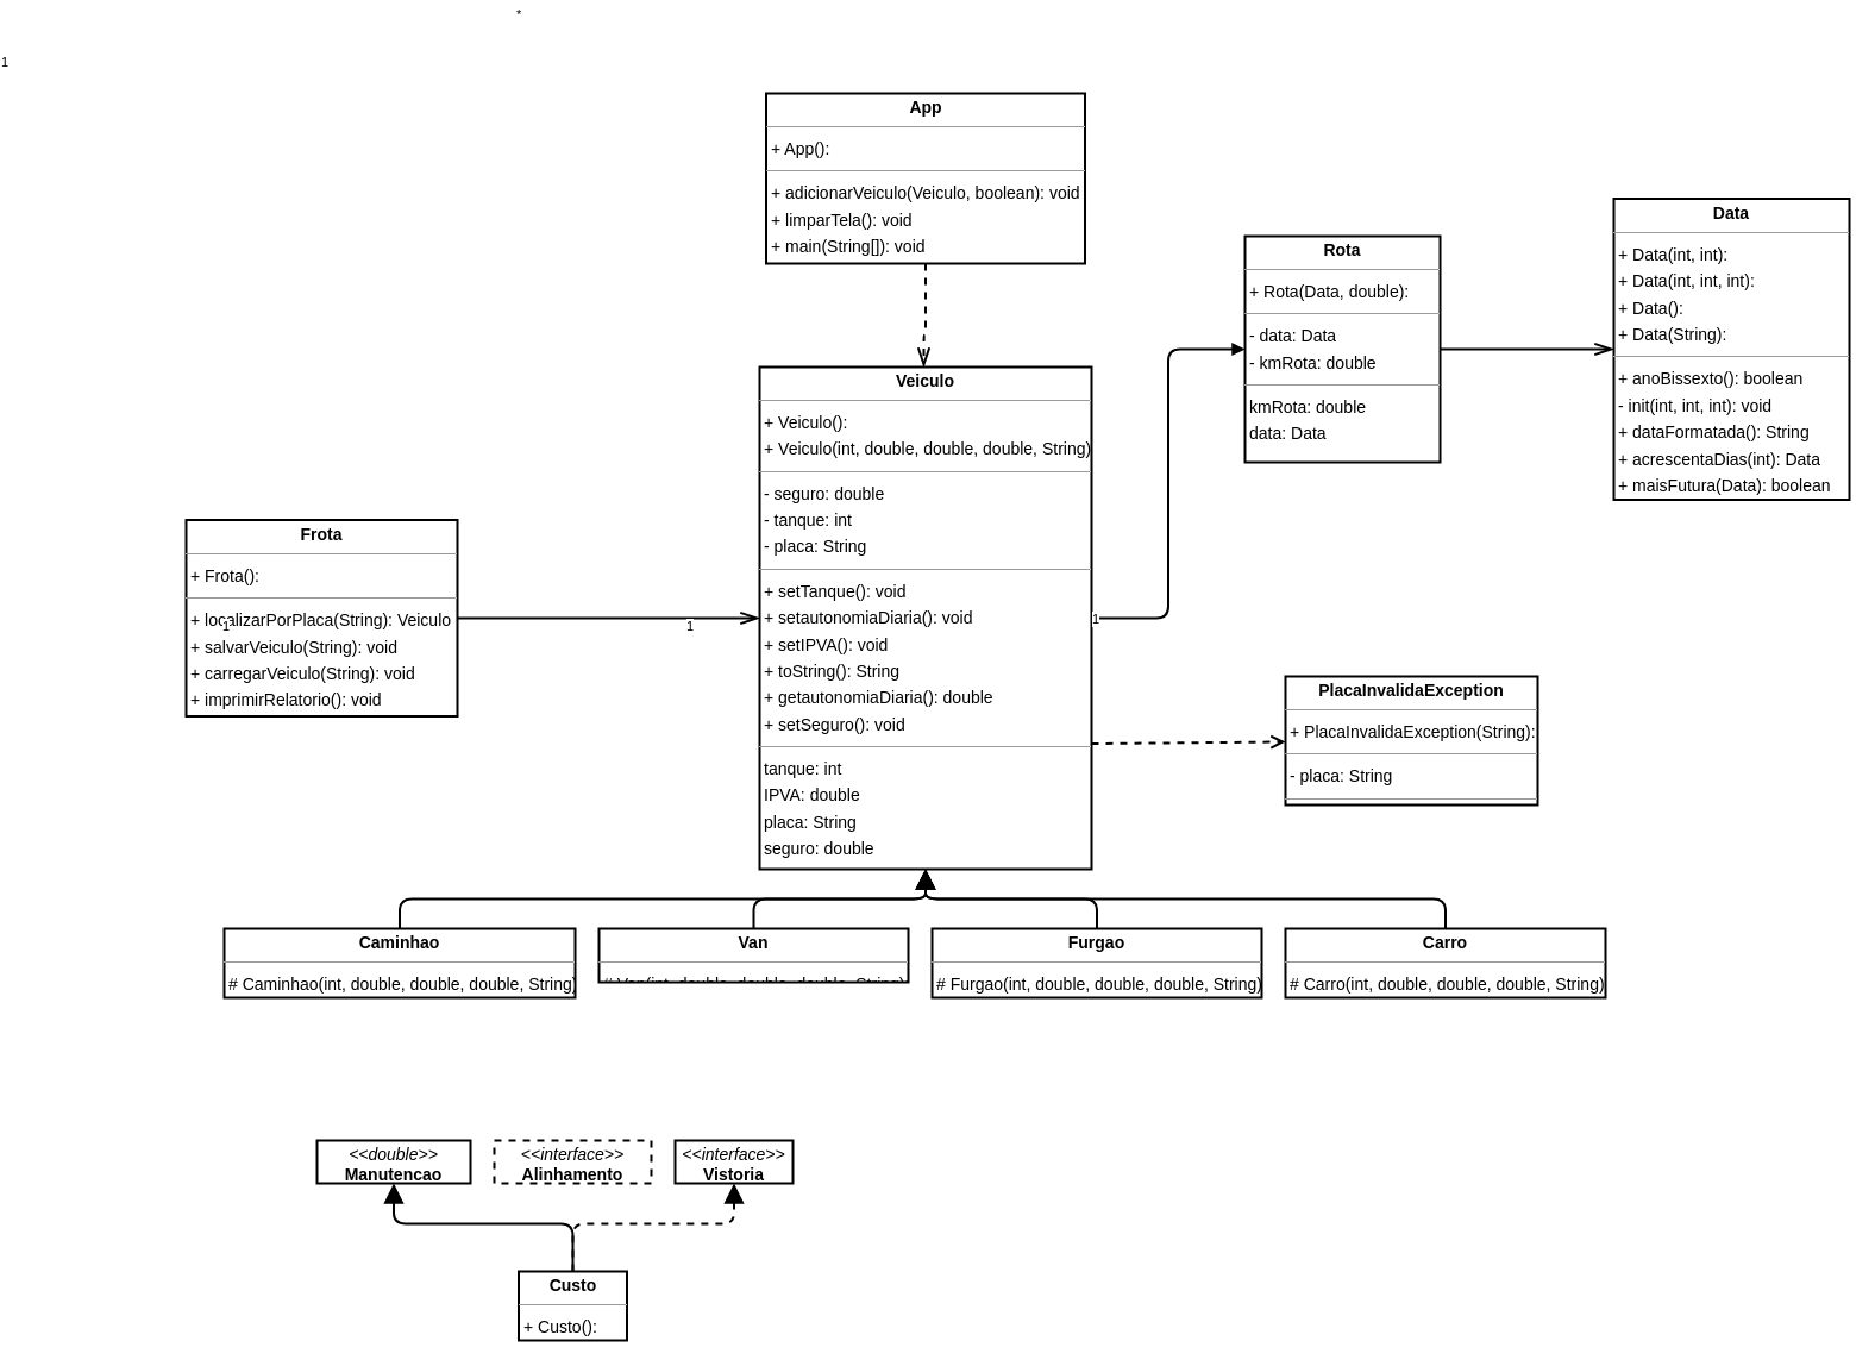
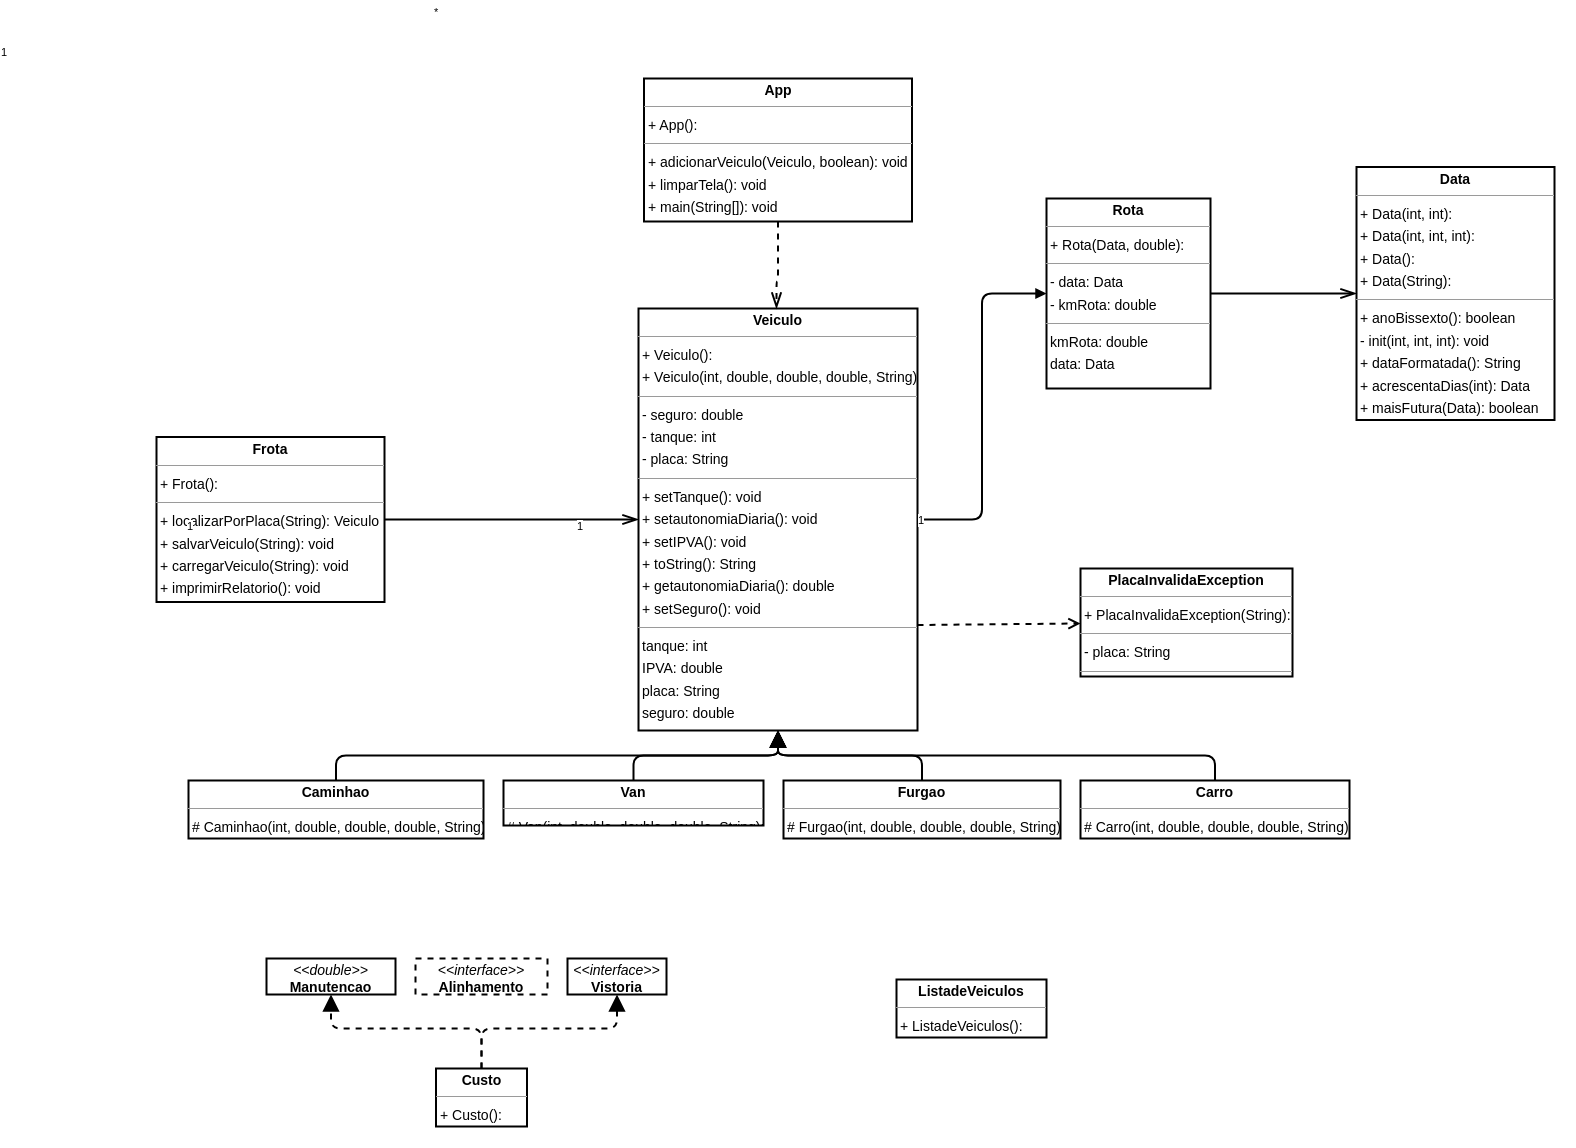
  <mxCell id="0" />
  <mxCell id="1" parent="0" />
  <mxCell id="2" value="&lt;p style=&quot;margin:0px;margin-top:4px;text-align:center;&quot;&gt;&lt;i&gt;&amp;lt;&amp;lt;interface&amp;gt;&amp;gt;&lt;/i&gt;&lt;br&gt;&lt;b&gt;Alinhamento&lt;/b&gt;&lt;/p&gt;&lt;hr size=&quot;1&quot;&gt;" style="verticalAlign=middle;align=left;overflow=fill;fontSize=14;fontFamily=Helvetica;html=1;shadow=0;comic=0;labelBackgroundColor=none;strokeWidth=2;textDirection=ltr;spacing=1;dashed=1;" parent="1" vertex="1"><mxGeometry x="279" y="900" width="132" height="36" as="geometry" /></mxCell>
  <mxCell id="3" value="&lt;p style=&quot;margin:0px;margin-top:4px;text-align:center;&quot;&gt;&lt;b&gt;App&lt;/b&gt;&lt;/p&gt;&lt;hr size=&quot;1&quot;/&gt;&lt;p style=&quot;margin:0 0 0 4px;line-height:1.6;&quot;&gt;+ App(): &lt;/p&gt;&lt;hr size=&quot;1&quot;/&gt;&lt;p style=&quot;margin:0 0 0 4px;line-height:1.6;&quot;&gt;+ adicionarVeiculo(Veiculo, boolean): void&lt;br/&gt;+ limparTela(): void&lt;br/&gt;+ main(String[]): void&lt;br/&gt;+ printMenu(): void&lt;/p&gt;" style="verticalAlign=middle;align=left;overflow=fill;fontSize=14;fontFamily=Helvetica;html=1;shadow=0;comic=0;labelBackgroundColor=none;strokeWidth=2;textDirection=ltr;spacing=1;" parent="1" vertex="1"><mxGeometry x="507.5" y="20" width="268" height="143" as="geometry" /></mxCell>
  <mxCell id="4" value="&lt;p style=&quot;margin:0px;margin-top:4px;text-align:center;&quot;&gt;&lt;b&gt;Caminhao&lt;/b&gt;&lt;/p&gt;&lt;hr size=&quot;1&quot;/&gt;&lt;p style=&quot;margin:0 0 0 4px;line-height:1.6;&quot;&gt;# Caminhao(int, double, double, double, String): &lt;/p&gt;" style="verticalAlign=middle;align=left;overflow=fill;fontSize=14;fontFamily=Helvetica;html=1;shadow=0;comic=0;labelBackgroundColor=none;strokeWidth=2;textDirection=ltr;spacing=1;" parent="1" vertex="1"><mxGeometry x="52" y="722" width="295" height="58" as="geometry" /></mxCell>
  <mxCell id="5" value="&lt;p style=&quot;margin:0px;margin-top:4px;text-align:center;&quot;&gt;&lt;b&gt;Carro&lt;/b&gt;&lt;/p&gt;&lt;hr size=&quot;1&quot;/&gt;&lt;p style=&quot;margin:0 0 0 4px;line-height:1.6;&quot;&gt;# Carro(int, double, double, double, String): &lt;/p&gt;" style="verticalAlign=middle;align=left;overflow=fill;fontSize=14;fontFamily=Helvetica;html=1;shadow=0;comic=0;labelBackgroundColor=none;strokeWidth=2;textDirection=ltr;spacing=1;" parent="1" vertex="1"><mxGeometry x="944" y="722" width="269" height="58" as="geometry" /></mxCell>
  <mxCell id="6" value="&lt;p style=&quot;margin:0px;margin-top:4px;text-align:center;&quot;&gt;&lt;b&gt;Custo&lt;/b&gt;&lt;/p&gt;&lt;hr size=&quot;1&quot;&gt;&lt;p style=&quot;margin:0 0 0 4px;line-height:1.6;&quot;&gt;+ Custo(): &lt;/p&gt;" style="verticalAlign=middle;align=left;overflow=fill;fontSize=14;fontFamily=Helvetica;html=1;shadow=0;comic=0;labelBackgroundColor=none;strokeWidth=2;textDirection=ltr;spacing=1;" parent="1" vertex="1"><mxGeometry x="299.5" y="1010" width="91" height="58" as="geometry" /></mxCell>
  <mxCell id="7" value="&lt;p style=&quot;margin:0px;margin-top:4px;text-align:center;&quot;&gt;&lt;b&gt;Data&lt;/b&gt;&lt;/p&gt;&lt;hr size=&quot;1&quot;/&gt;&lt;p style=&quot;margin:0 0 0 4px;line-height:1.6;&quot;&gt;+ Data(int, int): &lt;br/&gt;+ Data(int, int, int): &lt;br/&gt;+ Data(): &lt;br/&gt;+ Data(String): &lt;/p&gt;&lt;hr size=&quot;1&quot;/&gt;&lt;p style=&quot;margin:0 0 0 4px;line-height:1.6;&quot;&gt;+ anoBissexto(): boolean&lt;br/&gt;- init(int, int, int): void&lt;br/&gt;+ dataFormatada(): String&lt;br/&gt;+ acrescentaDias(int): Data&lt;br/&gt;+ maisFutura(Data): boolean&lt;br/&gt;- dataValida(): Boolean&lt;/p&gt;" style="verticalAlign=middle;align=left;overflow=fill;fontSize=14;fontFamily=Helvetica;html=1;shadow=0;comic=0;labelBackgroundColor=none;strokeWidth=2;textDirection=ltr;spacing=1;" parent="1" vertex="1"><mxGeometry x="1220" y="108.5" width="198" height="253" as="geometry" /></mxCell>
  <mxCell id="8" value="&lt;p style=&quot;margin:0px;margin-top:4px;text-align:center;&quot;&gt;&lt;b&gt;Frota&lt;/b&gt;&lt;/p&gt;&lt;hr size=&quot;1&quot;/&gt;&lt;p style=&quot;margin:0 0 0 4px;line-height:1.6;&quot;&gt;+ Frota(): &lt;/p&gt;&lt;hr size=&quot;1&quot;/&gt;&lt;p style=&quot;margin:0 0 0 4px;line-height:1.6;&quot;&gt;+ localizarPorPlaca(String): Veiculo&lt;br/&gt;+ salvarVeiculo(String): void&lt;br/&gt;+ carregarVeiculo(String): void&lt;br/&gt;+ imprimirRelatorio(): void&lt;br/&gt;+ addVeiculo(): void&lt;/p&gt;" style="verticalAlign=middle;align=left;overflow=fill;fontSize=14;fontFamily=Helvetica;html=1;shadow=0;comic=0;labelBackgroundColor=none;strokeWidth=2;textDirection=ltr;spacing=1;" parent="1" vertex="1"><mxGeometry x="20" y="378.5" width="228" height="165" as="geometry" /></mxCell>
  <mxCell id="9" value="&lt;p style=&quot;margin:0px;margin-top:4px;text-align:center;&quot;&gt;&lt;b&gt;Furgao&lt;/b&gt;&lt;/p&gt;&lt;hr size=&quot;1&quot;/&gt;&lt;p style=&quot;margin:0 0 0 4px;line-height:1.6;&quot;&gt;# Furgao(int, double, double, double, String): &lt;/p&gt;" style="verticalAlign=middle;align=left;overflow=fill;fontSize=14;fontFamily=Helvetica;html=1;shadow=0;comic=0;labelBackgroundColor=none;strokeWidth=2;textDirection=ltr;spacing=1;" parent="1" vertex="1"><mxGeometry x="647" y="722" width="277" height="58" as="geometry" /></mxCell>
+ <mxCell id="10" value="&lt;p style=&quot;margin:0px;margin-top:4px;text-align:center;&quot;&gt;&lt;b&gt;ListadeVeiculos&lt;/b&gt;&lt;/p&gt;&lt;hr size=&quot;1&quot;/&gt;&lt;p style=&quot;margin:0 0 0 4px;line-height:1.6;&quot;&gt;+ ListadeVeiculos(): &lt;/p&gt;" style="verticalAlign=middle;align=left;overflow=fill;fontSize=14;fontFamily=Helvetica;html=1;shadow=0;comic=0;labelBackgroundColor=none;strokeWidth=2;textDirection=ltr;spacing=1;" parent="1" vertex="1"><mxGeometry x="760" y="921" width="150" height="58" as="geometry" /></mxCell>
  <mxCell id="11" value="&lt;p style=&quot;margin:0px;margin-top:4px;text-align:center;&quot;&gt;&lt;i&gt;&amp;lt;&amp;lt;double&amp;gt;&amp;gt;&lt;/i&gt;&lt;br&gt;&lt;b&gt;Manutencao&lt;/b&gt;&lt;/p&gt;&lt;hr size=&quot;1&quot;&gt;" style="verticalAlign=middle;align=left;overflow=fill;fontSize=14;fontFamily=Helvetica;html=1;shadow=0;comic=0;labelBackgroundColor=none;strokeWidth=2;textDirection=ltr;spacing=1;" parent="1" vertex="1"><mxGeometry x="130" y="900" width="129" height="36" as="geometry" /></mxCell>
  <mxCell id="12" value="&lt;p style=&quot;margin:0px;margin-top:4px;text-align:center;&quot;&gt;&lt;b&gt;PlacaInvalidaException&lt;/b&gt;&lt;/p&gt;&lt;hr size=&quot;1&quot;/&gt;&lt;p style=&quot;margin:0 0 0 4px;line-height:1.6;&quot;&gt;+ PlacaInvalidaException(String): &lt;/p&gt;&lt;hr size=&quot;1&quot;/&gt;&lt;p style=&quot;margin:0 0 0 4px;line-height:1.6;&quot;&gt;- placa: String&lt;/p&gt;&lt;hr size=&quot;1&quot;/&gt;&lt;p style=&quot;margin:0 0 0 4px;line-height:1.6;&quot;&gt; placa: String&lt;/p&gt;" style="verticalAlign=middle;align=left;overflow=fill;fontSize=14;fontFamily=Helvetica;html=1;shadow=0;comic=0;labelBackgroundColor=none;strokeWidth=2;textDirection=ltr;spacing=1;" parent="1" vertex="1"><mxGeometry x="944" y="510" width="212" height="108" as="geometry" /></mxCell>
  <mxCell id="13" value="&lt;p style=&quot;margin:0px;margin-top:4px;text-align:center;&quot;&gt;&lt;b&gt;Rota&lt;/b&gt;&lt;/p&gt;&lt;hr size=&quot;1&quot;/&gt;&lt;p style=&quot;margin:0 0 0 4px;line-height:1.6;&quot;&gt;+ Rota(Data, double): &lt;/p&gt;&lt;hr size=&quot;1&quot;/&gt;&lt;p style=&quot;margin:0 0 0 4px;line-height:1.6;&quot;&gt;- data: Data&lt;br/&gt;- kmRota: double&lt;/p&gt;&lt;hr size=&quot;1&quot;/&gt;&lt;p style=&quot;margin:0 0 0 4px;line-height:1.6;&quot;&gt; kmRota: double&lt;br/&gt; data: Data&lt;/p&gt;" style="verticalAlign=middle;align=left;overflow=fill;fontSize=14;fontFamily=Helvetica;html=1;shadow=0;comic=0;labelBackgroundColor=none;strokeWidth=2;textDirection=ltr;spacing=1;" parent="1" vertex="1"><mxGeometry x="910" y="140" width="164" height="190" as="geometry" /></mxCell>
  <mxCell id="14" value="&lt;p style=&quot;margin:0px;margin-top:4px;text-align:center;&quot;&gt;&lt;b&gt;Van&lt;/b&gt;&lt;/p&gt;&lt;hr size=&quot;1&quot;/&gt;&lt;p style=&quot;margin:0 0 0 4px;line-height:1.6;&quot;&gt;# Van(int, double, double, double, String): &lt;/p&gt;" style="verticalAlign=middle;align=left;overflow=fill;fontSize=14;fontFamily=Helvetica;html=1;shadow=0;comic=0;labelBackgroundColor=none;strokeWidth=2;textDirection=ltr;spacing=1;" parent="1" vertex="1"><mxGeometry x="367" y="722" width="260" height="45" as="geometry" /></mxCell>
  <mxCell id="15" value="&lt;p style=&quot;margin:0px;margin-top:4px;text-align:center;&quot;&gt;&lt;b&gt;Veiculo&lt;/b&gt;&lt;/p&gt;&lt;hr size=&quot;1&quot;/&gt;&lt;p style=&quot;margin:0 0 0 4px;line-height:1.6;&quot;&gt;+ Veiculo(): &lt;br/&gt;+ Veiculo(int, double, double, double, String): &lt;/p&gt;&lt;hr size=&quot;1&quot;/&gt;&lt;p style=&quot;margin:0 0 0 4px;line-height:1.6;&quot;&gt;- seguro: double&lt;br/&gt;- tanque: int&lt;br/&gt;- placa: String&lt;/p&gt;&lt;hr size=&quot;1&quot;/&gt;&lt;p style=&quot;margin:0 0 0 4px;line-height:1.6;&quot;&gt;+ setTanque(): void&lt;br/&gt;+ setautonomiaDiaria(): void&lt;br/&gt;+ setIPVA(): void&lt;br/&gt;+ toString(): String&lt;br/&gt;+ getautonomiaDiaria(): double&lt;br/&gt;+ setSeguro(): void&lt;/p&gt;&lt;hr size=&quot;1&quot;/&gt;&lt;p style=&quot;margin:0 0 0 4px;line-height:1.6;&quot;&gt; tanque: int&lt;br/&gt; IPVA: double&lt;br/&gt; placa: String&lt;br/&gt; seguro: double&lt;/p&gt;" style="verticalAlign=middle;align=left;overflow=fill;fontSize=14;fontFamily=Helvetica;html=1;shadow=0;comic=0;labelBackgroundColor=none;strokeWidth=2;textDirection=ltr;spacing=1;" parent="1" vertex="1"><mxGeometry x="502" y="250" width="279" height="422" as="geometry" /></mxCell>
  <mxCell id="16" value="&lt;p style=&quot;margin:0px;margin-top:4px;text-align:center;&quot;&gt;&lt;i&gt;&amp;lt;&amp;lt;interface&amp;gt;&amp;gt;&lt;/i&gt;&lt;br&gt;&lt;b&gt;Vistoria&lt;/b&gt;&lt;/p&gt;&lt;hr size=&quot;1&quot;&gt;" style="verticalAlign=middle;align=left;overflow=fill;fontSize=14;fontFamily=Helvetica;html=1;shadow=0;comic=0;labelBackgroundColor=none;strokeWidth=2;textDirection=ltr;spacing=1;" parent="1" vertex="1"><mxGeometry x="431" y="900" width="99" height="36" as="geometry" /></mxCell>
  <mxCell id="17" value="" style="html=1;edgeStyle=orthogonalEdgeStyle;dashed=1;startArrow=none;endArrow=openThin;endSize=12;strokeWidth=2;rounded=1;textDirection=ltr;spacing=1;verticalAlign=middle;" parent="1" source="3" target="15" edge="1"><mxGeometry width="50" height="50" relative="1" as="geometry"><Array as="points"><mxPoint x="641" y="223" /><mxPoint x="640" y="223" /></Array><mxPoint x="630" y="170" as="sourcePoint" /><mxPoint x="720" y="280" as="targetPoint" /></mxGeometry></mxCell>
  <mxCell id="18" value="" style="html=1;edgeStyle=orthogonalEdgeStyle;dashed=0;startArrow=none;endArrow=block;endSize=12;exitX=0.500;exitY=0.001;exitDx=0;exitDy=0;entryX=0.500;entryY=1.000;entryDx=0;entryDy=0;strokeWidth=2;rounded=1;textDirection=ltr;spacing=1;verticalAlign=middle;" parent="1" source="4" target="15" edge="1"><mxGeometry width="50" height="50" relative="1" as="geometry"><Array as="points"><mxPoint x="200" y="697" /><mxPoint x="641" y="697" /></Array></mxGeometry></mxCell>
  <mxCell id="19" value="" style="html=1;edgeStyle=orthogonalEdgeStyle;dashed=0;startArrow=none;endArrow=block;endSize=12;exitX=0.500;exitY=0.001;exitDx=0;exitDy=0;entryX=0.500;entryY=1.000;entryDx=0;entryDy=0;strokeWidth=2;rounded=1;textDirection=ltr;spacing=1;verticalAlign=middle;" parent="1" source="5" target="15" edge="1"><mxGeometry width="50" height="50" relative="1" as="geometry"><Array as="points"><mxPoint x="1079" y="697" /><mxPoint x="641" y="697" /></Array></mxGeometry></mxCell>
- <mxCell id="20" value="" style="html=1;edgeStyle=orthogonalEdgeStyle;dashed=0;startArrow=none;endArrow=block;endSize=12;exitX=0.500;exitY=0.001;exitDx=0;exitDy=0;entryX=0.500;entryY=1.002;entryDx=0;entryDy=0;strokeWidth=2;rounded=1;textDirection=ltr;spacing=1;verticalAlign=middle;" parent="1" source="6" target="11" edge="1"><mxGeometry width="50" height="50" relative="1" as="geometry"><Array as="points"><mxPoint x="345" y="970" /><mxPoint x="195" y="970" /></Array></mxGeometry></mxCell>
+ <mxCell id="20" value="" style="html=1;edgeStyle=orthogonalEdgeStyle;dashed=1;startArrow=none;endArrow=block;endSize=12;exitX=0.500;exitY=0.001;exitDx=0;exitDy=0;entryX=0.500;entryY=1.002;entryDx=0;entryDy=0;strokeWidth=2;rounded=1;textDirection=ltr;spacing=1;verticalAlign=middle;" parent="1" source="6" target="11" edge="1"><mxGeometry width="50" height="50" relative="1" as="geometry"><Array as="points"><mxPoint x="345" y="970" /><mxPoint x="195" y="970" /></Array></mxGeometry></mxCell>
  <mxCell id="21" value="" style="html=1;edgeStyle=orthogonalEdgeStyle;dashed=1;startArrow=none;endArrow=block;endSize=12;exitX=0.500;exitY=0.001;exitDx=0;exitDy=0;entryX=0.500;entryY=1.002;entryDx=0;entryDy=0;strokeWidth=2;rounded=1;textDirection=ltr;spacing=1;verticalAlign=middle;" parent="1" source="6" target="16" edge="1"><mxGeometry width="50" height="50" relative="1" as="geometry"><Array as="points"><mxPoint x="345" y="970" /><mxPoint x="481" y="970" /></Array></mxGeometry></mxCell>
  <mxCell id="22" value="" style="html=1;edgeStyle=orthogonalEdgeStyle;dashed=0;startArrow=diamondThinstartSize=12;endArrow=openThin;endSize=12;exitX=1;exitY=0.5;exitDx=0;exitDy=0;entryX=0.000;entryY=0.500;entryDx=0;entryDy=0;strokeWidth=2;rounded=1;textDirection=ltr;spacing=1;verticalAlign=middle;" parent="1" source="8" target="15" edge="1"><mxGeometry width="50" height="50" relative="1" as="geometry"><Array as="points"><mxPoint x="260" y="461" /><mxPoint x="260" y="461" /></Array></mxGeometry></mxCell>
  <mxCell id="23" value="1" style="edgeLabel;resizable=0;html=1;align=left;verticalAlign=top;textDirection=ltr;spacing=1;" parent="22" vertex="1" connectable="0"><mxGeometry x="-136" y="-18" as="geometry" /></mxCell>
  <mxCell id="24" value="*" style="edgeLabel;resizable=0;html=1;align=left;verticalAlign=top;textDirection=ltr;spacing=1;" parent="22" vertex="1" connectable="0"><mxGeometry x="297" y="-58" as="geometry" /></mxCell>
  <mxCell id="25" value="" style="edgeLabel;resizable=0;html=1;align=left;verticalAlign=top;textDirection=ltr;spacing=1;" parent="22" vertex="1" connectable="0"><mxGeometry x="258" y="13" as="geometry" /></mxCell>
  <mxCell id="26" value="" style="html=1;edgeStyle=orthogonalEdgeStyle;dashed=0;startArrow=none;endArrow=block;endSize=12;exitX=0.500;exitY=0.001;exitDx=0;exitDy=0;entryX=0.500;entryY=1.000;entryDx=0;entryDy=0;strokeWidth=2;rounded=1;textDirection=ltr;spacing=1;verticalAlign=middle;" parent="1" source="9" target="15" edge="1"><mxGeometry width="50" height="50" relative="1" as="geometry"><Array as="points"><mxPoint x="786" y="697" /><mxPoint x="641" y="697" /></Array></mxGeometry></mxCell>
  <mxCell id="27" value="" style="html=1;edgeStyle=orthogonalEdgeStyle;dashed=0;startArrow=diamondThinstartSize=12;endArrow=openThin;endSize=12;entryX=0;entryY=0.5;entryDx=0;entryDy=0;strokeWidth=2;rounded=1;textDirection=ltr;spacing=1;verticalAlign=middle;" parent="1" source="13" target="7" edge="1"><mxGeometry width="50" height="50" relative="1" as="geometry"><Array as="points" /></mxGeometry></mxCell>
  <mxCell id="28" value="1" style="edgeLabel;resizable=0;html=1;align=left;verticalAlign=top;textDirection=ltr;spacing=1;" parent="27" vertex="1" connectable="0"><mxGeometry x="440" y="456" as="geometry" /></mxCell>
  <mxCell id="29" value="1" style="edgeLabel;resizable=0;html=1;align=left;verticalAlign=top;textDirection=ltr;spacing=1;" parent="27" vertex="1" connectable="0"><mxGeometry x="50" y="456" as="geometry" /></mxCell>
  <mxCell id="30" value="" style="html=1;edgeStyle=orthogonalEdgeStyle;dashed=0;startArrow=none;endArrow=block;endSize=12;exitX=0.500;exitY=0.001;exitDx=0;exitDy=0;entryX=0.500;entryY=1.000;entryDx=0;entryDy=0;strokeWidth=2;rounded=1;textDirection=ltr;spacing=1;verticalAlign=middle;" parent="1" source="14" target="15" edge="1"><mxGeometry width="50" height="50" relative="1" as="geometry"><Array as="points"><mxPoint x="497" y="697" /><mxPoint x="641" y="697" /></Array></mxGeometry></mxCell>
  <mxCell id="31" value="" style="html=1;verticalAlign=middle;endArrow=open;dashed=1;endSize=8;exitX=1;exitY=0.75;exitDx=0;exitDy=0;strokeWidth=2;rounded=1;textDirection=ltr;spacing=1;" parent="1" source="15" target="12" edge="1"><mxGeometry x="0.184" y="89" relative="1" as="geometry"><mxPoint x="920" y="410" as="sourcePoint" /><mxPoint x="840" y="410" as="targetPoint" /><mxPoint as="offset" /></mxGeometry></mxCell>
  <mxCell id="32" value="" style="endArrow=block;endFill=1;html=1;edgeStyle=orthogonalEdgeStyle;align=left;verticalAlign=middle;strokeWidth=2;entryX=0;entryY=0.5;entryDx=0;entryDy=0;rounded=1;textDirection=ltr;spacing=1;" parent="1" source="15" target="13" edge="1"><mxGeometry x="-1" relative="1" as="geometry"><mxPoint x="860" y="440" as="sourcePoint" /><mxPoint x="1020" y="440" as="targetPoint" /></mxGeometry></mxCell>
  <mxCell id="33" value="1" style="edgeLabel;resizable=0;html=1;align=left;verticalAlign=middle;textDirection=ltr;spacing=1;" parent="32" connectable="0" vertex="1"><mxGeometry x="-1" relative="1" as="geometry" /></mxCell>
